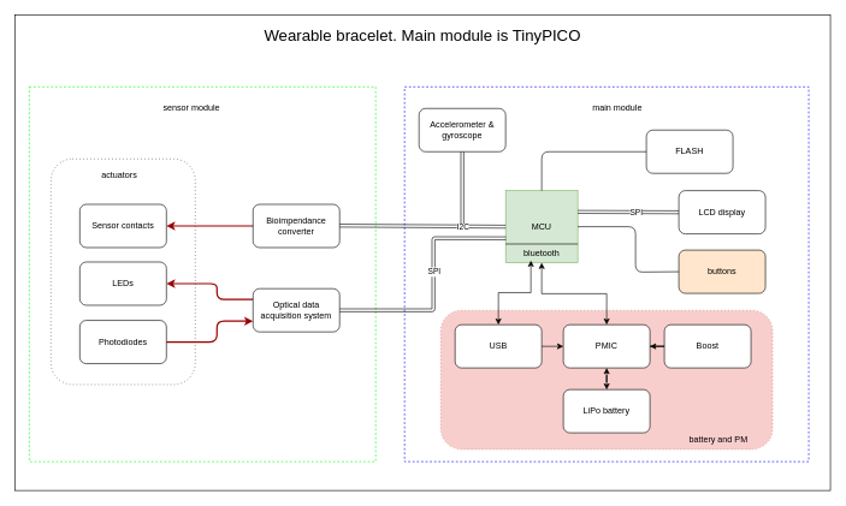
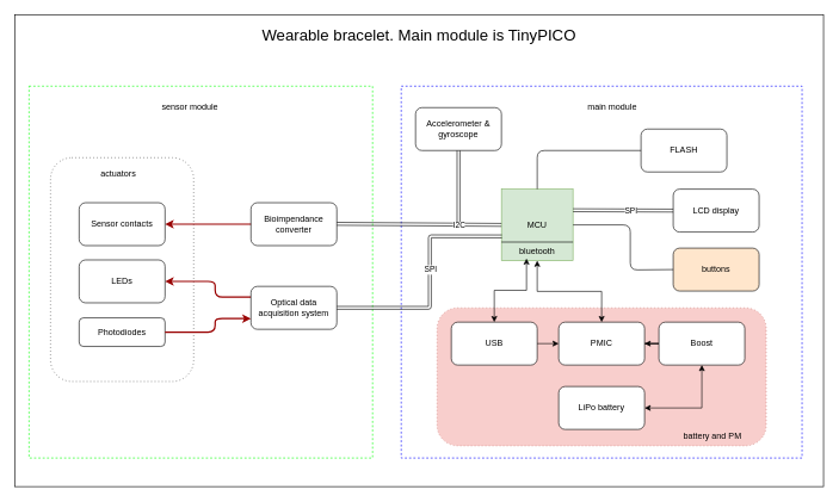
  <mxCell id="0" />
  <mxCell id="1" parent="0" />
  <mxCell id="2" value="" style="rounded=0;whiteSpace=wrap;html=1;shadow=0;glass=0;sketch=0;strokeColor=#000000;strokeWidth=1;fontSize=22;" parent="1" vertex="1"><mxGeometry x="20" y="20" width="1130" height="660" as="geometry" /></mxCell>
  <mxCell id="3" value="" style="rounded=0;whiteSpace=wrap;html=1;dashed=1;strokeColor=#0000FF;" parent="1" vertex="1"><mxGeometry x="560" y="120" width="560" height="520" as="geometry" /></mxCell>
  <mxCell id="4" value="" style="rounded=1;whiteSpace=wrap;html=1;dashed=1;dashPattern=1 4;fillColor=#f8cecc;strokeColor=#b85450;" parent="1" vertex="1"><mxGeometry x="610" y="430" width="460" height="193" as="geometry" /></mxCell>
  <mxCell id="5" value="" style="rounded=0;whiteSpace=wrap;html=1;dashed=1;strokeColor=#00FF00;" parent="1" vertex="1"><mxGeometry x="40" y="120" width="480" height="520" as="geometry" /></mxCell>
  <mxCell id="6" value="" style="rounded=1;whiteSpace=wrap;html=1;dashed=1;dashPattern=1 4;" parent="1" vertex="1"><mxGeometry x="70" y="220" width="200" height="313" as="geometry" /></mxCell>
  <mxCell id="7" value="actuators" style="text;spacingTop=-5;align=center" parent="1" vertex="1"><mxGeometry x="150" y="233" width="30" height="20" as="geometry" /></mxCell>
  <mxCell id="8" value="" style="edgeStyle=elbowEdgeStyle;elbow=horizontal;strokeColor=#990000;strokeWidth=2;exitX=0;exitY=0.25;exitDx=0;exitDy=0;entryX=1;entryY=0.5;entryDx=0;entryDy=0;" parent="1" source="14" target="11" edge="1"><mxGeometry width="100" height="100" relative="1" as="geometry"><mxPoint x="750" y="713" as="sourcePoint" /><mxPoint x="750" y="724" as="targetPoint" /><Array as="points"><mxPoint x="300" y="400" /></Array></mxGeometry></mxCell>
  <mxCell id="9" value="" style="edgeStyle=segmentEdgeStyle;strokeColor=#990000;strokeWidth=2;entryX=1;entryY=0.5;entryDx=0;entryDy=0;exitX=0;exitY=0.5;exitDx=0;exitDy=0;" parent="1" source="13" target="10" edge="1"><mxGeometry width="100" height="100" relative="1" as="geometry"><mxPoint x="700" y="724" as="sourcePoint" /><mxPoint x="620" y="593" as="targetPoint" /><Array as="points"><mxPoint x="470" y="313" /><mxPoint x="470" y="313" /></Array></mxGeometry></mxCell>
  <mxCell id="10" value="Sensor contacts" style="rounded=1;whiteSpace=wrap;html=1;" parent="1" vertex="1"><mxGeometry x="110" y="283" width="120" height="60" as="geometry" /></mxCell>
  <mxCell id="11" value="LEDs" style="rounded=1;whiteSpace=wrap;html=1;" parent="1" vertex="1"><mxGeometry x="110" y="363" width="120" height="60" as="geometry" /></mxCell>
- <mxCell id="12" value="Photodiodes" style="rounded=1;whiteSpace=wrap;html=1;" parent="1" vertex="1"><mxGeometry x="110" y="444" width="120" height="60" as="geometry" /></mxCell>
+ <mxCell id="12" value="Photodiodes" style="rounded=1;whiteSpace=wrap;html=1;" parent="1" vertex="1"><mxGeometry x="110" y="444" width="120" height="40" as="geometry" /></mxCell>
  <mxCell id="13" value="Bioimpendance&lt;br&gt;converter" style="rounded=1;whiteSpace=wrap;html=1;" parent="1" vertex="1"><mxGeometry x="350" y="283" width="120" height="60" as="geometry" /></mxCell>
  <mxCell id="14" value="Optical data acquisition system" style="rounded=1;whiteSpace=wrap;html=1;" parent="1" vertex="1"><mxGeometry x="350" y="400" width="120" height="60" as="geometry" /></mxCell>
  <mxCell id="15" value="" style="edgeStyle=elbowEdgeStyle;elbow=horizontal;strokeColor=#990000;strokeWidth=2;entryX=0;entryY=0.75;entryDx=0;entryDy=0;exitX=1;exitY=0.5;exitDx=0;exitDy=0;" parent="1" source="12" target="14" edge="1"><mxGeometry width="100" height="100" relative="1" as="geometry"><mxPoint x="380" y="425" as="sourcePoint" /><mxPoint x="330" y="480" as="targetPoint" /><Array as="points"><mxPoint x="300" y="460" /></Array></mxGeometry></mxCell>
  <mxCell id="16" value="sensor module" style="text;spacingTop=-5;align=center" parent="1" vertex="1"><mxGeometry x="250" y="140" width="30" height="20" as="geometry" /></mxCell>
  <mxCell id="17" value="MCU" style="rounded=0;whiteSpace=wrap;html=1;strokeColor=#82b366;fillColor=#d5e8d4;" parent="1" vertex="1"><mxGeometry x="700" y="264" width="100" height="100" as="geometry" /></mxCell>
  <mxCell id="18" value="" style="line;strokeWidth=1;html=1;perimeter=backbonePerimeter;points=[];outlineConnect=0;" parent="1" vertex="1"><mxGeometry x="700" y="333" width="100" height="10" as="geometry" /></mxCell>
  <mxCell id="19" value="bluetooth" style="text;html=1;strokeColor=none;fillColor=none;align=center;verticalAlign=middle;whiteSpace=wrap;rounded=0;" parent="1" vertex="1"><mxGeometry x="720" y="341" width="60" height="20" as="geometry" /></mxCell>
  <mxCell id="20" value="" style="shape=link;html=1;entryX=0;entryY=0.5;entryDx=0;entryDy=0;" parent="1" target="17" edge="1"><mxGeometry width="100" relative="1" as="geometry"><mxPoint x="470" y="312.5" as="sourcePoint" /><mxPoint x="690" y="310" as="targetPoint" /></mxGeometry></mxCell>
  <mxCell id="21" value="I2C" style="edgeLabel;html=1;align=center;verticalAlign=middle;resizable=0;points=[];" parent="20" vertex="1" connectable="0"><mxGeometry x="0.215" y="-2" relative="1" as="geometry"><mxPoint x="30.02" y="-1.41" as="offset" /></mxGeometry></mxCell>
  <mxCell id="22" value="" style="shape=link;html=1;exitX=1;exitY=0.5;exitDx=0;exitDy=0;entryX=0.007;entryY=0.661;entryDx=0;entryDy=0;entryPerimeter=0;" parent="1" source="14" target="17" edge="1"><mxGeometry width="100" relative="1" as="geometry"><mxPoint x="610" y="500" as="sourcePoint" /><mxPoint x="670" y="350" as="targetPoint" /><Array as="points"><mxPoint x="600" y="430" /><mxPoint x="600" y="330" /></Array></mxGeometry></mxCell>
  <mxCell id="23" value="SPI" style="edgeLabel;html=1;align=center;verticalAlign=middle;resizable=0;points=[];" parent="22" vertex="1" connectable="0"><mxGeometry x="-0.464" y="-2" relative="1" as="geometry"><mxPoint x="41" y="-55.5" as="offset" /></mxGeometry></mxCell>
  <mxCell id="24" value="main module" style="text;spacingTop=-5;align=center" parent="1" vertex="1"><mxGeometry x="840" y="140" width="30" height="20" as="geometry" /></mxCell>
  <mxCell id="25" value="Accelerometer &amp;amp;&lt;br&gt;gyroscope" style="rounded=1;whiteSpace=wrap;html=1;" parent="1" vertex="1"><mxGeometry x="580" y="150" width="120" height="60" as="geometry" /></mxCell>
  <mxCell id="26" value="" style="shape=link;html=1;exitX=0.5;exitY=1;exitDx=0;exitDy=0;" parent="1" source="25" edge="1"><mxGeometry width="100" relative="1" as="geometry"><mxPoint x="620" y="252" as="sourcePoint" /><mxPoint x="640" y="310" as="targetPoint" /></mxGeometry></mxCell>
  <mxCell id="27" style="edgeStyle=orthogonalEdgeStyle;rounded=0;orthogonalLoop=1;jettySize=auto;html=1;entryX=0.25;entryY=1;entryDx=0;entryDy=0;startArrow=classic;startFill=1;fontSize=22;" parent="1" source="28" target="19" edge="1"><mxGeometry relative="1" as="geometry" /></mxCell>
  <mxCell id="28" value="USB" style="rounded=1;whiteSpace=wrap;html=1;" parent="1" vertex="1"><mxGeometry x="630" y="450" width="120" height="60" as="geometry" /></mxCell>
  <mxCell id="29" style="edgeStyle=orthogonalEdgeStyle;rounded=0;orthogonalLoop=1;jettySize=auto;html=1;startArrow=classic;startFill=1;fontSize=22;" parent="1" source="30" target="17" edge="1"><mxGeometry relative="1" as="geometry" /></mxCell>
  <mxCell id="30" value="PMIC" style="rounded=1;whiteSpace=wrap;html=1;" parent="1" vertex="1"><mxGeometry x="780" y="450" width="120" height="60" as="geometry" /></mxCell>
  <mxCell id="31" value="" style="endArrow=classic;html=1;exitX=1;exitY=0.5;exitDx=0;exitDy=0;entryX=0;entryY=0.5;entryDx=0;entryDy=0;" parent="1" source="28" target="30" edge="1"><mxGeometry width="50" height="50" relative="1" as="geometry"><mxPoint x="390" y="480" as="sourcePoint" /><mxPoint x="440" y="430" as="targetPoint" /></mxGeometry></mxCell>
  <mxCell id="32" style="edgeStyle=orthogonalEdgeStyle;rounded=0;orthogonalLoop=1;jettySize=auto;html=1;" parent="1" source="33" target="30" edge="1"><mxGeometry relative="1" as="geometry" /></mxCell>
  <mxCell id="33" value="Boost" style="rounded=1;whiteSpace=wrap;html=1;" parent="1" vertex="1"><mxGeometry x="920" y="450" width="120" height="60" as="geometry" /></mxCell>
- <mxCell id="34" style="edgeStyle=orthogonalEdgeStyle;rounded=0;orthogonalLoop=1;jettySize=auto;html=1;startArrow=classic;startFill=1;fontSize=22;" parent="1" source="35" target="30" edge="1"><mxGeometry relative="1" as="geometry" /></mxCell>
+ <mxCell id="34" style="edgeStyle=orthogonalEdgeStyle;rounded=0;orthogonalLoop=1;jettySize=auto;html=1;startArrow=classic;startFill=1;fontSize=22;" parent="1" source="35" target="33" edge="1"><mxGeometry relative="1" as="geometry" /></mxCell>
  <mxCell id="35" value="LiPo battery" style="rounded=1;whiteSpace=wrap;html=1;" parent="1" vertex="1"><mxGeometry x="780" y="540" width="120" height="60" as="geometry" /></mxCell>
  <mxCell id="36" value="FLASH" style="rounded=1;whiteSpace=wrap;html=1;" parent="1" vertex="1"><mxGeometry x="895" y="180" width="120" height="60" as="geometry" /></mxCell>
  <mxCell id="37" value="battery and PM" style="text;spacingTop=-5;align=center" parent="1" vertex="1"><mxGeometry x="980" y="600" width="30" height="20" as="geometry" /></mxCell>
  <mxCell id="38" value="LCD display" style="rounded=1;whiteSpace=wrap;html=1;" parent="1" vertex="1"><mxGeometry x="940" y="264" width="120" height="60" as="geometry" /></mxCell>
  <mxCell id="39" value="buttons" style="rounded=1;whiteSpace=wrap;html=1;fillColor=#ffe6cc;" parent="1" vertex="1"><mxGeometry x="940" y="346.5" width="120" height="60" as="geometry" /></mxCell>
  <mxCell id="40" value="" style="endArrow=none;html=1;exitX=1;exitY=0.5;exitDx=0;exitDy=0;entryX=0;entryY=0.5;entryDx=0;entryDy=0;" parent="1" source="17" target="39" edge="1"><mxGeometry width="50" height="50" relative="1" as="geometry"><mxPoint x="390" y="490" as="sourcePoint" /><mxPoint x="440" y="440" as="targetPoint" /><Array as="points"><mxPoint x="880" y="314" /><mxPoint x="880" y="377" /></Array></mxGeometry></mxCell>
  <mxCell id="41" value="" style="endArrow=none;html=1;exitX=0;exitY=0.5;exitDx=0;exitDy=0;entryX=0.5;entryY=0;entryDx=0;entryDy=0;" parent="1" source="36" target="17" edge="1"><mxGeometry width="50" height="50" relative="1" as="geometry"><mxPoint x="390" y="490" as="sourcePoint" /><mxPoint x="440" y="440" as="targetPoint" /><Array as="points"><mxPoint x="750" y="210" /></Array></mxGeometry></mxCell>
  <mxCell id="42" value="" style="shape=link;html=1;startArrow=classic;startFill=1;entryX=0;entryY=0.5;entryDx=0;entryDy=0;" parent="1" target="38" edge="1"><mxGeometry width="100" relative="1" as="geometry"><mxPoint x="800" y="293.5" as="sourcePoint" /><mxPoint x="900" y="293.5" as="targetPoint" /></mxGeometry></mxCell>
  <mxCell id="43" value="SPI" style="edgeLabel;html=1;align=center;verticalAlign=middle;resizable=0;points=[];" parent="42" vertex="1" connectable="0"><mxGeometry x="0.153" relative="1" as="geometry"><mxPoint as="offset" /></mxGeometry></mxCell>
  <mxCell id="44" value="Wearable bracelet. Main module is TinyPICO" style="text;html=1;strokeColor=none;fillColor=none;align=center;verticalAlign=middle;whiteSpace=wrap;rounded=0;fontSize=22;" parent="1" vertex="1"><mxGeometry x="310" y="40" width="550" height="20" as="geometry" /></mxCell>
